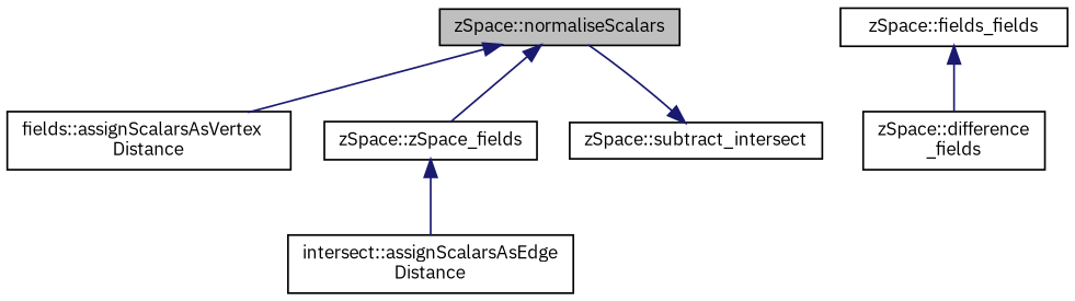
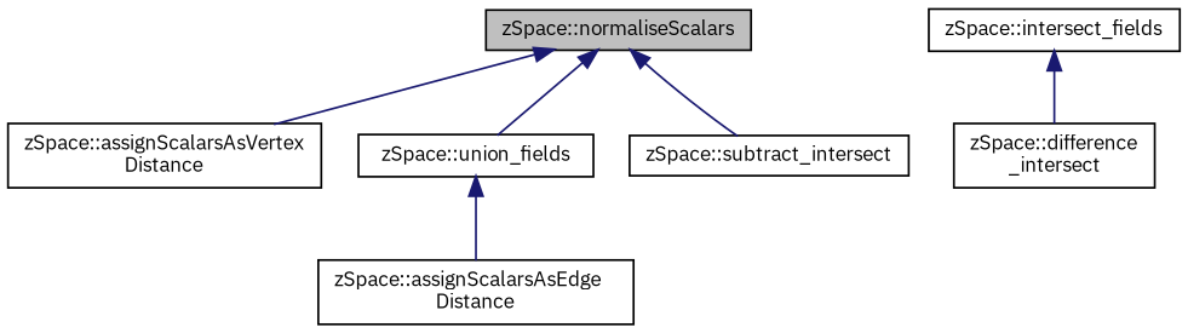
  digraph {
    fontname="IBM Plex Sans"
    rankdir=TB
    node [color=black fillcolor=white fontname="IBM Plex Sans" fontsize=10 shape=record style=filled]
    edge [color=midnightblue dir=back fontname="IBM Plex Sans" fontsize=10 labelfontname=Helvetica labelfontsize=10 style=solid]
    n1 [fillcolor=grey75 fontcolor=black height=0.2 label="zSpace::normaliseScalars" width=0.4]
-   n2 [height=0.2 label="fields::assignScalarsAsVertex\lDistance" width=0.4]
-   n3 [height=0.2 label="zSpace::zSpace_fields" width=0.4]
+   n2 [height=0.2 label="zSpace::assignScalarsAsVertex\lDistance" width=0.4]
+   n3 [height=0.2 label="zSpace::union_fields" width=0.4]
    n4 [height=0.2 label="zSpace::subtract_intersect" width=0.4]
-   n5 [height=0.2 label="intersect::assignScalarsAsEdge\lDistance" width=0.4]
-   n6 [height=0.2 label="zSpace::fields_fields" width=0.4]
-   n7 [height=0.2 label="zSpace::difference\l_fields" width=0.4]
+   n5 [height=0.2 label="zSpace::assignScalarsAsEdge\lDistance" width=0.4]
+   n6 [height=0.2 label="zSpace::intersect_fields" width=0.4]
+   n7 [height=0.2 label="zSpace::difference\l_intersect" width=0.4]
    n1 -> n2
    n1 -> n3
-   n4 -> n1
+   n1 -> n4
    n3 -> n5
    n6 -> n7
  }
